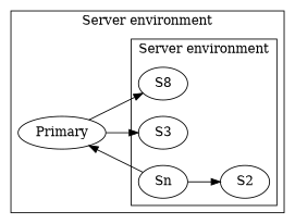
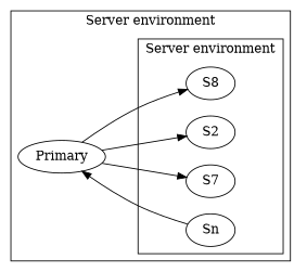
  digraph {
    rankdir=LR
    n1 [label=S8]
    S2
-   S3
+   S3 [label=S7]
    Sn
    n5 [label=Primary]
    subgraph cluster_1 {
      label="Server environment"
      n5
      subgraph cluster_2 {
        label="Server environment"
        n1
        S2
        S3
        Sn
      }
    }
    Sn -> n5
    n5 -> n1
-   Sn -> S2
+   n5 -> S2
    n5 -> S3
  }
